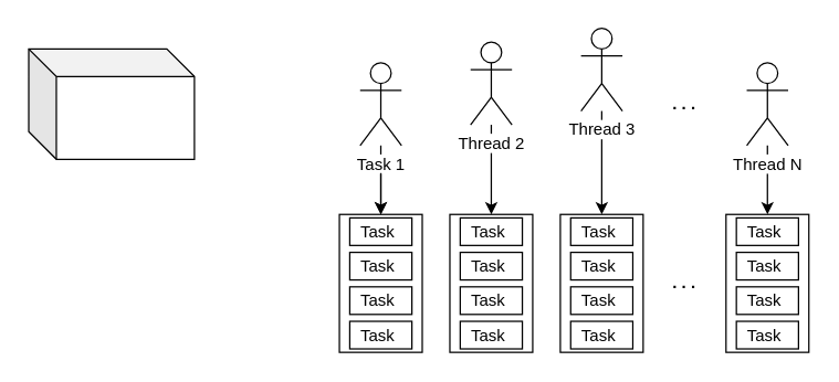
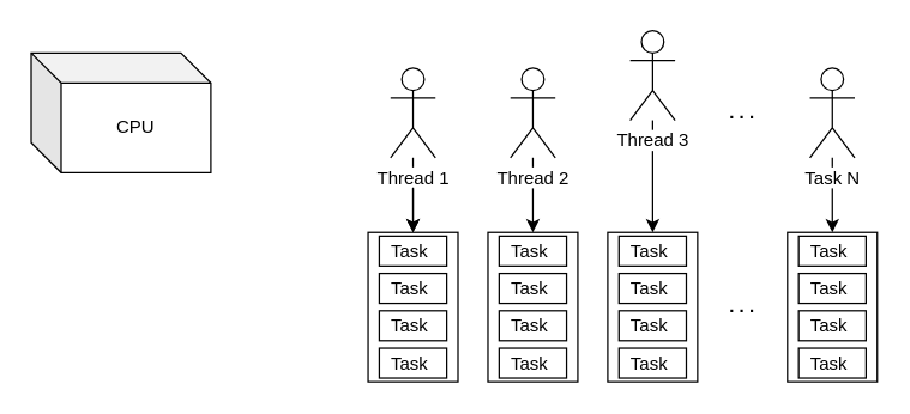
  <mxCell id="0" />
  <mxCell id="1" parent="0" />
  <mxCell id="2" value="" style="shape=cube;whiteSpace=wrap;html=1;boundedLbl=1;backgroundOutline=1;darkOpacity=0.05;darkOpacity2=0.1;fillColor=none;" vertex="1" parent="1"><mxGeometry x="20" y="35" width="120" height="80" as="geometry" /></mxCell>
+ <mxCell id="3" value="CPU" style="text;html=1;strokeColor=none;fillColor=none;align=center;verticalAlign=middle;whiteSpace=wrap;rounded=0;" vertex="1" parent="1"><mxGeometry x="70" y="75" width="40" height="20" as="geometry" /></mxCell>
  <mxCell id="4" value="" style="edgeStyle=orthogonalEdgeStyle;rounded=0;orthogonalLoop=1;jettySize=auto;html=1;" edge="1" parent="1" source="5" target="13"><mxGeometry relative="1" as="geometry" /></mxCell>
- <mxCell id="5" value="Task 1" style="shape=umlActor;verticalLabelPosition=bottom;labelBackgroundColor=#ffffff;verticalAlign=top;html=1;outlineConnect=0;fillColor=none;" vertex="1" parent="1"><mxGeometry x="260" y="45" width="30" height="60" as="geometry" /></mxCell>
+ <mxCell id="5" value="Thread 1" style="shape=umlActor;verticalLabelPosition=bottom;labelBackgroundColor=#ffffff;verticalAlign=top;html=1;outlineConnect=0;fillColor=none;" vertex="1" parent="1"><mxGeometry x="260" y="45" width="30" height="60" as="geometry" /></mxCell>
  <mxCell id="6" value="" style="edgeStyle=orthogonalEdgeStyle;rounded=0;orthogonalLoop=1;jettySize=auto;html=1;" edge="1" parent="1" source="7"><mxGeometry relative="1" as="geometry"><mxPoint x="355" y="155" as="targetPoint" /></mxGeometry></mxCell>
- <mxCell id="7" value="Thread 2" style="shape=umlActor;verticalLabelPosition=bottom;labelBackgroundColor=#ffffff;verticalAlign=top;html=1;outlineConnect=0;fillColor=none;" vertex="1" parent="1"><mxGeometry x="340" y="30" width="30" height="60" as="geometry" /></mxCell>
+ <mxCell id="7" value="Thread 2" style="shape=umlActor;verticalLabelPosition=bottom;labelBackgroundColor=#ffffff;verticalAlign=top;html=1;outlineConnect=0;fillColor=none;" vertex="1" parent="1"><mxGeometry x="340" y="45" width="30" height="60" as="geometry" /></mxCell>
  <mxCell id="8" value="" style="edgeStyle=orthogonalEdgeStyle;rounded=0;orthogonalLoop=1;jettySize=auto;html=1;" edge="1" parent="1" source="9"><mxGeometry relative="1" as="geometry"><mxPoint x="435" y="155" as="targetPoint" /></mxGeometry></mxCell>
  <mxCell id="9" value="Thread 3" style="shape=umlActor;verticalLabelPosition=bottom;labelBackgroundColor=#ffffff;verticalAlign=top;html=1;outlineConnect=0;fillColor=none;" vertex="1" parent="1"><mxGeometry x="420" y="20" width="30" height="60" as="geometry" /></mxCell>
  <mxCell id="10" value="" style="edgeStyle=orthogonalEdgeStyle;rounded=0;orthogonalLoop=1;jettySize=auto;html=1;" edge="1" parent="1" source="11"><mxGeometry relative="1" as="geometry"><mxPoint x="555" y="155" as="targetPoint" /></mxGeometry></mxCell>
- <mxCell id="11" value="Thread N" style="shape=umlActor;verticalLabelPosition=bottom;labelBackgroundColor=#ffffff;verticalAlign=top;html=1;outlineConnect=0;fillColor=none;" vertex="1" parent="1"><mxGeometry x="540" y="45" width="30" height="60" as="geometry" /></mxCell>
+ <mxCell id="11" value="Task N" style="shape=umlActor;verticalLabelPosition=bottom;labelBackgroundColor=#ffffff;verticalAlign=top;html=1;outlineConnect=0;fillColor=none;" vertex="1" parent="1"><mxGeometry x="540" y="45" width="30" height="60" as="geometry" /></mxCell>
  <mxCell id="12" value="&lt;b&gt;. . .&lt;/b&gt;" style="text;html=1;strokeColor=none;fillColor=none;align=center;verticalAlign=middle;whiteSpace=wrap;rounded=0;" vertex="1" parent="1"><mxGeometry x="475" y="65" width="40" height="20" as="geometry" /></mxCell>
  <mxCell id="13" value="" style="rounded=0;whiteSpace=wrap;html=1;fillColor=none;" vertex="1" parent="1"><mxGeometry x="245" y="155" width="60" height="100" as="geometry" /></mxCell>
  <mxCell id="14" value="&lt;b&gt;. . .&lt;/b&gt;" style="text;html=1;strokeColor=none;fillColor=none;align=center;verticalAlign=middle;whiteSpace=wrap;rounded=0;" vertex="1" parent="1"><mxGeometry x="475" y="195" width="40" height="20" as="geometry" /></mxCell>
  <mxCell id="15" value="" style="endArrow=classic;html=1;entryX=0.5;entryY=0;entryDx=0;entryDy=0;" edge="1" parent="1" target="13"><mxGeometry width="50" height="50" relative="1" as="geometry"><mxPoint x="275" y="125" as="sourcePoint" /><mxPoint x="70" y="325" as="targetPoint" /></mxGeometry></mxCell>
  <mxCell id="16" value="" style="rounded=0;whiteSpace=wrap;html=1;fillColor=none;" vertex="1" parent="1"><mxGeometry x="252.5" y="207.5" width="45" height="20" as="geometry" /></mxCell>
  <mxCell id="17" value="Task&lt;br&gt;" style="text;html=1;strokeColor=none;fillColor=none;align=center;verticalAlign=middle;whiteSpace=wrap;rounded=0;" vertex="1" parent="1"><mxGeometry x="252.5" y="207.5" width="40" height="20" as="geometry" /></mxCell>
  <mxCell id="18" value="" style="rounded=0;whiteSpace=wrap;html=1;fillColor=none;" vertex="1" parent="1"><mxGeometry x="252.5" y="232.5" width="45" height="20" as="geometry" /></mxCell>
  <mxCell id="19" value="Task&lt;br&gt;" style="text;html=1;strokeColor=none;fillColor=none;align=center;verticalAlign=middle;whiteSpace=wrap;rounded=0;" vertex="1" parent="1"><mxGeometry x="252.5" y="232.5" width="40" height="20" as="geometry" /></mxCell>
  <mxCell id="20" value="" style="rounded=0;whiteSpace=wrap;html=1;fillColor=none;" vertex="1" parent="1"><mxGeometry x="252.5" y="157.5" width="45" height="20" as="geometry" /></mxCell>
  <mxCell id="21" value="Task&lt;br&gt;" style="text;html=1;strokeColor=none;fillColor=none;align=center;verticalAlign=middle;whiteSpace=wrap;rounded=0;" vertex="1" parent="1"><mxGeometry x="252.5" y="157.5" width="40" height="20" as="geometry" /></mxCell>
  <mxCell id="22" value="" style="rounded=0;whiteSpace=wrap;html=1;fillColor=none;" vertex="1" parent="1"><mxGeometry x="252.5" y="182.5" width="45" height="20" as="geometry" /></mxCell>
  <mxCell id="23" value="Task&lt;br&gt;" style="text;html=1;strokeColor=none;fillColor=none;align=center;verticalAlign=middle;whiteSpace=wrap;rounded=0;" vertex="1" parent="1"><mxGeometry x="252.5" y="182.5" width="40" height="20" as="geometry" /></mxCell>
  <mxCell id="24" value="" style="rounded=0;whiteSpace=wrap;html=1;fillColor=none;" vertex="1" parent="1"><mxGeometry x="325" y="155" width="60" height="100" as="geometry" /></mxCell>
  <mxCell id="25" value="" style="rounded=0;whiteSpace=wrap;html=1;fillColor=none;" vertex="1" parent="1"><mxGeometry x="332.5" y="207.5" width="45" height="20" as="geometry" /></mxCell>
  <mxCell id="26" value="Task&lt;br&gt;" style="text;html=1;strokeColor=none;fillColor=none;align=center;verticalAlign=middle;whiteSpace=wrap;rounded=0;" vertex="1" parent="1"><mxGeometry x="332.5" y="207.5" width="40" height="20" as="geometry" /></mxCell>
  <mxCell id="27" value="" style="rounded=0;whiteSpace=wrap;html=1;fillColor=none;" vertex="1" parent="1"><mxGeometry x="332.5" y="232.5" width="45" height="20" as="geometry" /></mxCell>
  <mxCell id="28" value="Task&lt;br&gt;" style="text;html=1;strokeColor=none;fillColor=none;align=center;verticalAlign=middle;whiteSpace=wrap;rounded=0;" vertex="1" parent="1"><mxGeometry x="332.5" y="232.5" width="40" height="20" as="geometry" /></mxCell>
  <mxCell id="29" value="" style="rounded=0;whiteSpace=wrap;html=1;fillColor=none;" vertex="1" parent="1"><mxGeometry x="332.5" y="157.5" width="45" height="20" as="geometry" /></mxCell>
  <mxCell id="30" value="Task&lt;br&gt;" style="text;html=1;strokeColor=none;fillColor=none;align=center;verticalAlign=middle;whiteSpace=wrap;rounded=0;" vertex="1" parent="1"><mxGeometry x="332.5" y="157.5" width="40" height="20" as="geometry" /></mxCell>
  <mxCell id="31" value="" style="rounded=0;whiteSpace=wrap;html=1;fillColor=none;" vertex="1" parent="1"><mxGeometry x="332.5" y="182.5" width="45" height="20" as="geometry" /></mxCell>
  <mxCell id="32" value="Task&lt;br&gt;" style="text;html=1;strokeColor=none;fillColor=none;align=center;verticalAlign=middle;whiteSpace=wrap;rounded=0;" vertex="1" parent="1"><mxGeometry x="332.5" y="182.5" width="40" height="20" as="geometry" /></mxCell>
  <mxCell id="33" value="" style="rounded=0;whiteSpace=wrap;html=1;fillColor=none;" vertex="1" parent="1"><mxGeometry x="405" y="155" width="60" height="100" as="geometry" /></mxCell>
  <mxCell id="34" value="" style="rounded=0;whiteSpace=wrap;html=1;fillColor=none;" vertex="1" parent="1"><mxGeometry x="412.5" y="207.5" width="45" height="20" as="geometry" /></mxCell>
  <mxCell id="35" value="Task&lt;br&gt;" style="text;html=1;strokeColor=none;fillColor=none;align=center;verticalAlign=middle;whiteSpace=wrap;rounded=0;" vertex="1" parent="1"><mxGeometry x="412.5" y="207.5" width="40" height="20" as="geometry" /></mxCell>
  <mxCell id="36" value="" style="rounded=0;whiteSpace=wrap;html=1;fillColor=none;" vertex="1" parent="1"><mxGeometry x="412.5" y="232.5" width="45" height="20" as="geometry" /></mxCell>
  <mxCell id="37" value="Task&lt;br&gt;" style="text;html=1;strokeColor=none;fillColor=none;align=center;verticalAlign=middle;whiteSpace=wrap;rounded=0;" vertex="1" parent="1"><mxGeometry x="412.5" y="232.5" width="40" height="20" as="geometry" /></mxCell>
  <mxCell id="38" value="" style="rounded=0;whiteSpace=wrap;html=1;fillColor=none;" vertex="1" parent="1"><mxGeometry x="412.5" y="157.5" width="45" height="20" as="geometry" /></mxCell>
  <mxCell id="39" value="Task&lt;br&gt;" style="text;html=1;strokeColor=none;fillColor=none;align=center;verticalAlign=middle;whiteSpace=wrap;rounded=0;" vertex="1" parent="1"><mxGeometry x="412.5" y="157.5" width="40" height="20" as="geometry" /></mxCell>
  <mxCell id="40" value="" style="rounded=0;whiteSpace=wrap;html=1;fillColor=none;" vertex="1" parent="1"><mxGeometry x="412.5" y="182.5" width="45" height="20" as="geometry" /></mxCell>
  <mxCell id="41" value="Task&lt;br&gt;" style="text;html=1;strokeColor=none;fillColor=none;align=center;verticalAlign=middle;whiteSpace=wrap;rounded=0;" vertex="1" parent="1"><mxGeometry x="412.5" y="182.5" width="40" height="20" as="geometry" /></mxCell>
  <mxCell id="42" value="" style="rounded=0;whiteSpace=wrap;html=1;fillColor=none;" vertex="1" parent="1"><mxGeometry x="525" y="155" width="60" height="100" as="geometry" /></mxCell>
  <mxCell id="43" value="" style="rounded=0;whiteSpace=wrap;html=1;fillColor=none;" vertex="1" parent="1"><mxGeometry x="532.5" y="207.5" width="45" height="20" as="geometry" /></mxCell>
  <mxCell id="44" value="Task&lt;br&gt;" style="text;html=1;strokeColor=none;fillColor=none;align=center;verticalAlign=middle;whiteSpace=wrap;rounded=0;" vertex="1" parent="1"><mxGeometry x="532.5" y="207.5" width="40" height="20" as="geometry" /></mxCell>
  <mxCell id="45" value="" style="rounded=0;whiteSpace=wrap;html=1;fillColor=none;" vertex="1" parent="1"><mxGeometry x="532.5" y="232.5" width="45" height="20" as="geometry" /></mxCell>
  <mxCell id="46" value="Task&lt;br&gt;" style="text;html=1;strokeColor=none;fillColor=none;align=center;verticalAlign=middle;whiteSpace=wrap;rounded=0;" vertex="1" parent="1"><mxGeometry x="532.5" y="232.5" width="40" height="20" as="geometry" /></mxCell>
  <mxCell id="47" value="" style="rounded=0;whiteSpace=wrap;html=1;fillColor=none;" vertex="1" parent="1"><mxGeometry x="532.5" y="157.5" width="45" height="20" as="geometry" /></mxCell>
  <mxCell id="48" value="Task&lt;br&gt;" style="text;html=1;strokeColor=none;fillColor=none;align=center;verticalAlign=middle;whiteSpace=wrap;rounded=0;" vertex="1" parent="1"><mxGeometry x="532.5" y="157.5" width="40" height="20" as="geometry" /></mxCell>
  <mxCell id="49" value="" style="rounded=0;whiteSpace=wrap;html=1;fillColor=none;" vertex="1" parent="1"><mxGeometry x="532.5" y="182.5" width="45" height="20" as="geometry" /></mxCell>
  <mxCell id="50" value="Task&lt;br&gt;" style="text;html=1;strokeColor=none;fillColor=none;align=center;verticalAlign=middle;whiteSpace=wrap;rounded=0;" vertex="1" parent="1"><mxGeometry x="532.5" y="182.5" width="40" height="20" as="geometry" /></mxCell>
